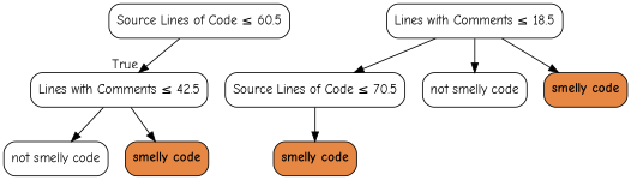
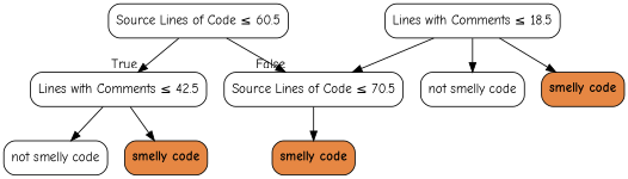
  digraph {
    fontname="Comic Neue"
    node [color=black fillcolor="#FFFFFF" fontname="Comic Neue" shape=box style="filled, rounded"]
    edge [fontname="Comic Neue"]
    n1 [label=<Source Lines of Code &le; 60.5>]
    n2 [label=<Lines with Comments &le; 42.5>]
    n3 [label=<Source Lines of Code &le; 70.5>]
    n4 [label=<not smelly code>]
    n5 [fillcolor="#e68743" label=<<b>smelly code</b>>]
    n6 [fillcolor="#e68743" label=<<b>smelly code</b>>]
    n7 [label=<Lines with Comments &le; 18.5>]
    n8 [label=<not smelly code>]
    n9 [fillcolor="#e68743" label=<<b>smelly code</b>>]
    n1 -> n2 [headlabel=True labelangle=45 labeldistance=2.5]
+   n1 -> n3 [headlabel=False labelangle=-45 labeldistance=2.5]
    n2 -> n4
    n2 -> n5
    n3 -> n6
    n7 -> n3
    n7 -> n8
    n7 -> n9
  }
